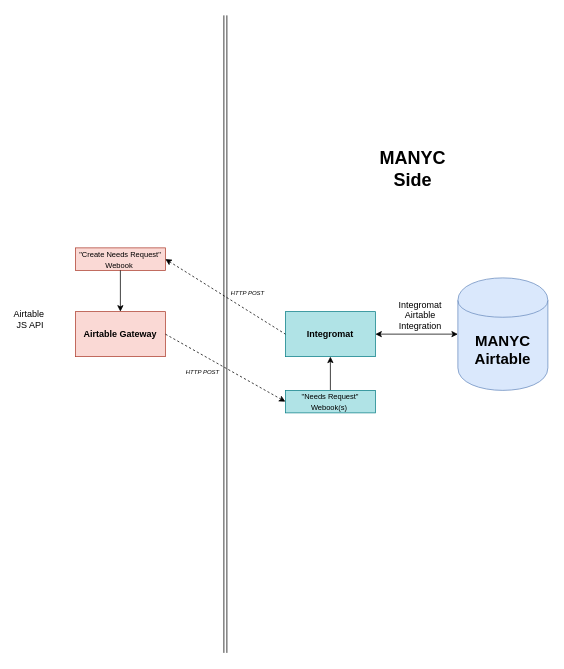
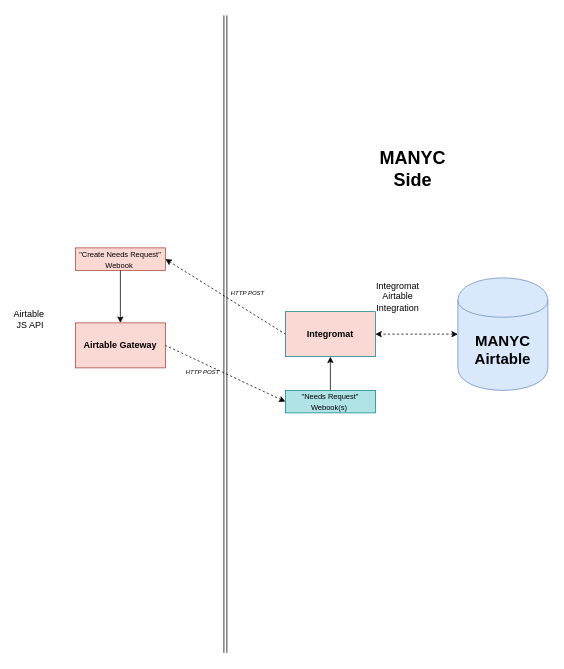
  <mxCell id="0" />
  <mxCell id="1" parent="0" />
- <mxCell id="2" value="Airtable Gateway" style="rounded=0;whiteSpace=wrap;html=1;fontStyle=1;fillColor=#fad9d5;strokeColor=#ae4132;" parent="1" vertex="1"><mxGeometry x="100" y="415" width="120" height="60" as="geometry" /></mxCell>
+ <mxCell id="2" value="Airtable Gateway" style="rounded=0;whiteSpace=wrap;html=1;fontStyle=1;fillColor=#fad9d5;strokeColor=#ae4132;" parent="1" vertex="1"><mxGeometry x="100" y="430" width="120" height="60" as="geometry" /></mxCell>
  <mxCell id="3" value="MANYC Airtable" style="shape=cylinder;whiteSpace=wrap;html=1;boundedLbl=1;backgroundOutline=1;fillColor=#dae8fc;strokeColor=#6c8ebf;fontStyle=1;fontSize=20;" parent="1" vertex="1"><mxGeometry x="610" y="370" width="120" height="150" as="geometry" /></mxCell>
  <mxCell id="4" value="" style="edgeStyle=none;rounded=0;orthogonalLoop=1;jettySize=auto;html=1;exitX=0.5;exitY=0;exitDx=0;exitDy=0;" parent="1" source="9" target="5" edge="1"><mxGeometry relative="1" as="geometry"><mxPoint x="410" y="510" as="targetPoint" /></mxGeometry></mxCell>
- <mxCell id="5" value="Integromat" style="rounded=0;whiteSpace=wrap;html=1;fontStyle=1;labelBackgroundColor=none;fillColor=#b0e3e6;strokeColor=#0e8088;" parent="1" vertex="1"><mxGeometry x="380" y="415" width="120" height="60" as="geometry" /></mxCell>
+ <mxCell id="5" value="Integromat" style="rounded=0;whiteSpace=wrap;html=1;fontStyle=1;labelBackgroundColor=none;fillColor=#fad9d5;strokeColor=#0e8088;" parent="1" vertex="1"><mxGeometry x="380" y="415" width="120" height="60" as="geometry" /></mxCell>
  <mxCell id="6" value="&lt;font style=&quot;font-size: 10px&quot;&gt;&quot;Create Needs Request&quot; Webook&amp;nbsp;&lt;/font&gt;" style="rounded=0;whiteSpace=wrap;html=1;fillColor=#fad9d5;strokeColor=#ae4132;" parent="1" vertex="1"><mxGeometry x="100" y="330" width="120" height="30" as="geometry" /></mxCell>
  <mxCell id="7" value="" style="edgeStyle=none;rounded=0;orthogonalLoop=1;jettySize=auto;html=1;entryX=0.5;entryY=0;entryDx=0;entryDy=0;" parent="1" target="2" edge="1"><mxGeometry relative="1" as="geometry"><mxPoint x="160" y="360" as="sourcePoint" /><mxPoint x="220" y="390" as="targetPoint" /></mxGeometry></mxCell>
  <mxCell id="8" value="Airtable&amp;nbsp; JS API" style="text;html=1;strokeColor=none;fillColor=none;align=center;verticalAlign=middle;whiteSpace=wrap;rounded=0;" parent="1" vertex="1"><mxGeometry x="20" y="415" width="40" height="20" as="geometry" /></mxCell>
  <mxCell id="9" value="&lt;font style=&quot;font-size: 10px&quot;&gt;&quot;Needs Request&quot; Webook(s)&amp;nbsp;&lt;/font&gt;" style="rounded=0;whiteSpace=wrap;html=1;fillColor=#b0e3e6;strokeColor=#0e8088;" parent="1" vertex="1"><mxGeometry x="380" y="520" width="120" height="30" as="geometry" /></mxCell>
  <mxCell id="10" value="" style="endArrow=none;dashed=1;html=1;startArrow=classic;startFill=1;exitX=1;exitY=0.5;exitDx=0;exitDy=0;entryX=0;entryY=0.5;entryDx=0;entryDy=0;" parent="1" source="6" target="5" edge="1"><mxGeometry width="50" height="50" relative="1" as="geometry"><mxPoint x="250" y="390" as="sourcePoint" /><mxPoint x="310" y="410" as="targetPoint" /></mxGeometry></mxCell>
  <mxCell id="11" value="" style="endArrow=none;dashed=1;html=1;startArrow=classic;startFill=1;exitX=0;exitY=0.5;exitDx=0;exitDy=0;entryX=1;entryY=0.5;entryDx=0;entryDy=0;" parent="1" source="9" target="2" edge="1"><mxGeometry width="50" height="50" relative="1" as="geometry"><mxPoint x="230" y="355" as="sourcePoint" /><mxPoint x="420" y="455" as="targetPoint" /></mxGeometry></mxCell>
- <mxCell id="12" value="" style="endArrow=classic;startArrow=classic;html=1;entryX=1;entryY=0.5;entryDx=0;entryDy=0;exitX=0;exitY=0.5;exitDx=0;exitDy=0;" parent="1" source="3" target="5" edge="1"><mxGeometry width="50" height="50" relative="1" as="geometry"><mxPoint x="-10" y="455" as="sourcePoint" /><mxPoint x="110" y="455" as="targetPoint" /></mxGeometry></mxCell>
- <mxCell id="13" value="Integromat Airtable Integration" style="text;html=1;strokeColor=none;fillColor=none;align=center;verticalAlign=middle;whiteSpace=wrap;rounded=0;" parent="1" vertex="1"><mxGeometry x="540" y="410" width="40" height="20" as="geometry" /></mxCell>
+ <mxCell id="12" value="" style="endArrow=classic;startArrow=classic;html=1;entryX=1;entryY=0.5;entryDx=0;entryDy=0;exitX=0;exitY=0.5;exitDx=0;exitDy=0;dashed=1;" parent="1" source="3" target="5" edge="1"><mxGeometry width="50" height="50" relative="1" as="geometry"><mxPoint x="-10" y="455" as="sourcePoint" /><mxPoint x="110" y="455" as="targetPoint" /></mxGeometry></mxCell>
+ <mxCell id="13" value="Integromat Airtable Integration" style="text;html=1;strokeColor=none;fillColor=none;align=center;verticalAlign=middle;whiteSpace=wrap;rounded=0;" parent="1" vertex="1"><mxGeometry x="510" y="385" width="40" height="20" as="geometry" /></mxCell>
  <mxCell id="14" value="" style="shape=link;html=1;startArrow=classic;startFill=1;" parent="1" edge="1"><mxGeometry width="50" height="50" relative="1" as="geometry"><mxPoint x="300" y="870" as="sourcePoint" /><mxPoint x="300" as="targetPoint" y="20" /></mxGeometry></mxCell>
  <mxCell id="15" value="MANYC Side" style="text;html=1;strokeColor=none;fillColor=none;align=center;verticalAlign=middle;whiteSpace=wrap;rounded=0;fontStyle=1;fontSize=24;" parent="1" vertex="1"><mxGeometry x="480" y="180" width="140" height="90" as="geometry" /></mxCell>
  <mxCell id="16" value="&lt;font style=&quot;font-size: 8px;&quot;&gt;&lt;i style=&quot;font-size: 8px;&quot;&gt;HTTP POST&lt;/i&gt;&lt;/font&gt;" style="text;html=1;strokeColor=none;fillColor=none;align=center;verticalAlign=middle;whiteSpace=wrap;rounded=0;labelBackgroundColor=none;fontSize=8;" parent="1" vertex="1"><mxGeometry x="300" y="380" width="60" height="20" as="geometry" /></mxCell>
  <mxCell id="17" value="&lt;font style=&quot;font-size: 8px;&quot;&gt;&lt;i style=&quot;font-size: 8px;&quot;&gt;HTTP POST&lt;/i&gt;&lt;/font&gt;" style="text;html=1;strokeColor=none;fillColor=none;align=center;verticalAlign=middle;whiteSpace=wrap;rounded=0;labelBackgroundColor=none;fontSize=8;" parent="1" vertex="1"><mxGeometry x="240" y="480" width="60" height="30" as="geometry" /></mxCell>
